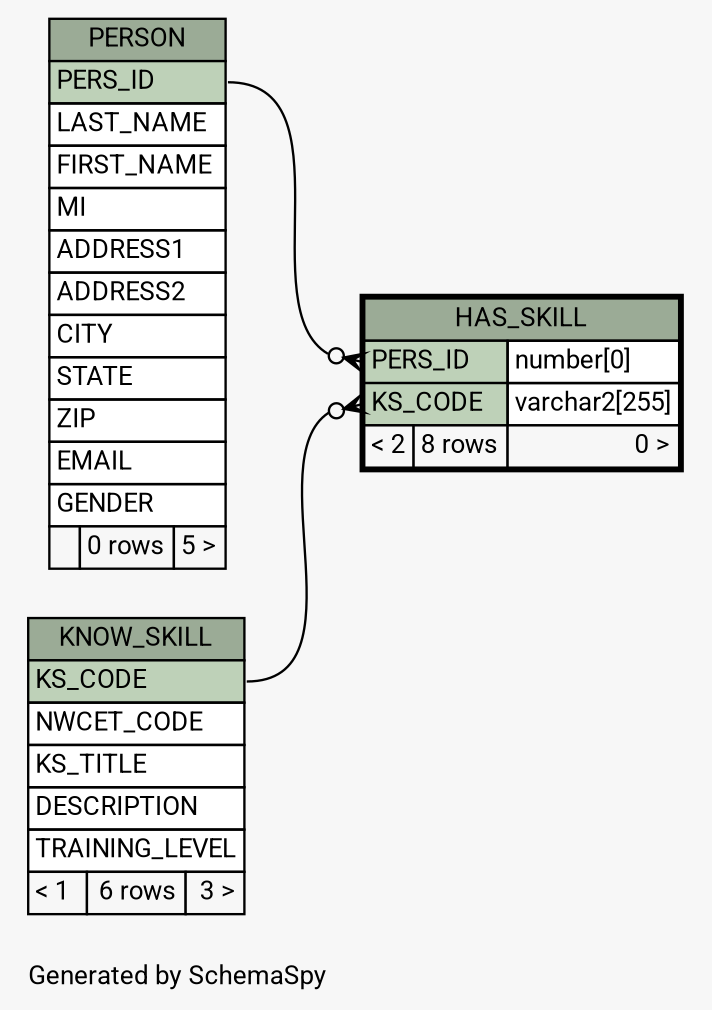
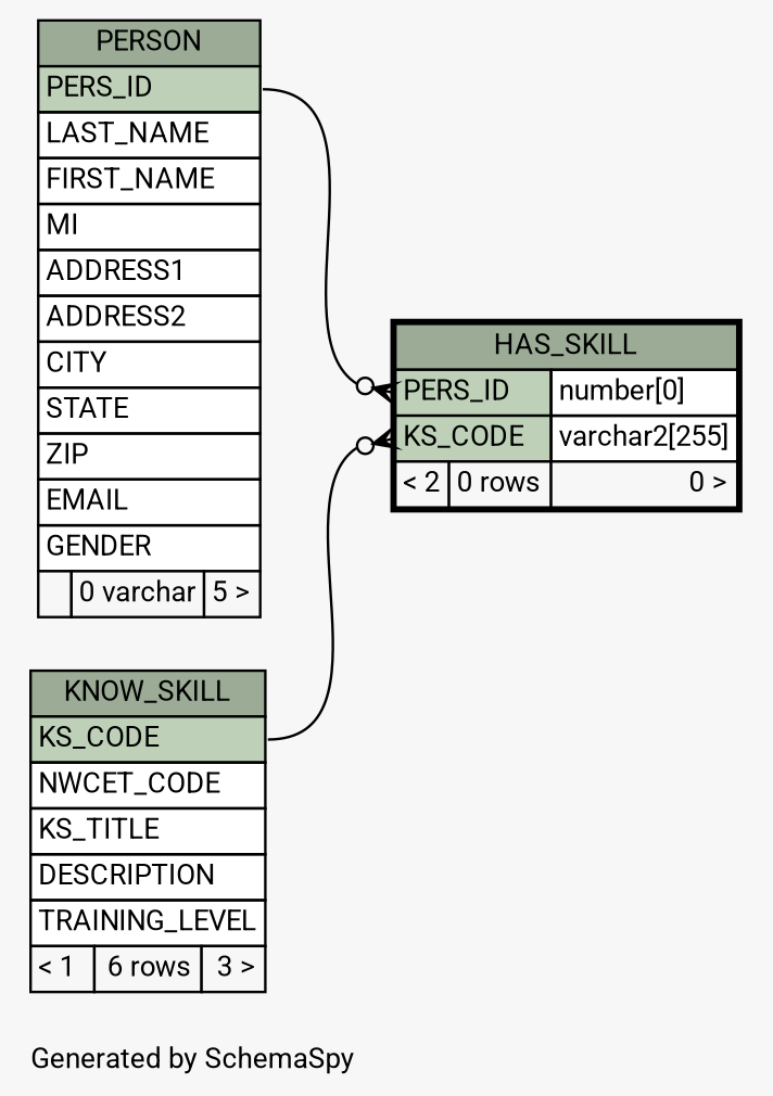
  digraph {
    bgcolor="#f7f7f7"
    fontname=Roboto
    fontsize=11
    label="\nGenerated by SchemaSpy"
    labeljust=l
    nodesep=0.18
    rankdir=RL
    ranksep=0.46
    node [fontname=Roboto fontsize=11 shape=plaintext]
    edge [arrowhead=none arrowsize=0.8 arrowtail=crowodot dir=back fontname=Roboto]
-   n1 [label=<     <TABLE BORDER="2" CELLBORDER="1" CELLSPACING="0" BGCOLOR="#ffffff">       <TR><TD COLSPAN="3" BGCOLOR="#9bab96" ALIGN="CENTER">HAS_SKILL</TD></TR>       <TR><TD PORT="PERS_ID" COLSPAN="2" BGCOLOR="#bed1b8" ALIGN="LEFT">PERS_ID</TD><TD PORT="PERS_ID.type" ALIGN="LEFT">number[0]</TD></TR>       <TR><TD PORT="KS_CODE" COLSPAN="2" BGCOLOR="#bed1b8" ALIGN="LEFT">KS_CODE</TD><TD PORT="KS_CODE.type" ALIGN="LEFT">varchar2[255]</TD></TR>       <TR><TD ALIGN="LEFT" BGCOLOR="#f7f7f7">&lt; 2</TD><TD ALIGN="RIGHT" BGCOLOR="#f7f7f7">8 rows</TD><TD ALIGN="RIGHT" BGCOLOR="#f7f7f7">0 &gt;</TD></TR>     </TABLE>>]
+   n1 [label=<     <TABLE BORDER="2" CELLBORDER="1" CELLSPACING="0" BGCOLOR="#ffffff">       <TR><TD COLSPAN="3" BGCOLOR="#9bab96" ALIGN="CENTER">HAS_SKILL</TD></TR>       <TR><TD PORT="PERS_ID" COLSPAN="2" BGCOLOR="#bed1b8" ALIGN="LEFT">PERS_ID</TD><TD PORT="PERS_ID.type" ALIGN="LEFT">number[0]</TD></TR>       <TR><TD PORT="KS_CODE" COLSPAN="2" BGCOLOR="#bed1b8" ALIGN="LEFT">KS_CODE</TD><TD PORT="KS_CODE.type" ALIGN="LEFT">varchar2[255]</TD></TR>       <TR><TD ALIGN="LEFT" BGCOLOR="#f7f7f7">&lt; 2</TD><TD ALIGN="RIGHT" BGCOLOR="#f7f7f7">0 rows</TD><TD ALIGN="RIGHT" BGCOLOR="#f7f7f7">0 &gt;</TD></TR>     </TABLE>>]
    n2 [label=<     <TABLE BORDER="0" CELLBORDER="1" CELLSPACING="0" BGCOLOR="#ffffff">       <TR><TD COLSPAN="3" BGCOLOR="#9bab96" ALIGN="CENTER">KNOW_SKILL</TD></TR>       <TR><TD PORT="KS_CODE" COLSPAN="3" BGCOLOR="#bed1b8" ALIGN="LEFT">KS_CODE</TD></TR>       <TR><TD PORT="NWCET_CODE" COLSPAN="3" ALIGN="LEFT">NWCET_CODE</TD></TR>       <TR><TD PORT="KS_TITLE" COLSPAN="3" ALIGN="LEFT">KS_TITLE</TD></TR>       <TR><TD PORT="DESCRIPTION" COLSPAN="3" ALIGN="LEFT">DESCRIPTION</TD></TR>       <TR><TD PORT="TRAINING_LEVEL" COLSPAN="3" ALIGN="LEFT">TRAINING_LEVEL</TD></TR>       <TR><TD ALIGN="LEFT" BGCOLOR="#f7f7f7">&lt; 1</TD><TD ALIGN="RIGHT" BGCOLOR="#f7f7f7">6 rows</TD><TD ALIGN="RIGHT" BGCOLOR="#f7f7f7">3 &gt;</TD></TR>     </TABLE>>]
-   n3 [label=<     <TABLE BORDER="0" CELLBORDER="1" CELLSPACING="0" BGCOLOR="#ffffff">       <TR><TD COLSPAN="3" BGCOLOR="#9bab96" ALIGN="CENTER">PERSON</TD></TR>       <TR><TD PORT="PERS_ID" COLSPAN="3" BGCOLOR="#bed1b8" ALIGN="LEFT">PERS_ID</TD></TR>       <TR><TD PORT="LAST_NAME" COLSPAN="3" ALIGN="LEFT">LAST_NAME</TD></TR>       <TR><TD PORT="FIRST_NAME" COLSPAN="3" ALIGN="LEFT">FIRST_NAME</TD></TR>       <TR><TD PORT="MI" COLSPAN="3" ALIGN="LEFT">MI</TD></TR>       <TR><TD PORT="ADDRESS1" COLSPAN="3" ALIGN="LEFT">ADDRESS1</TD></TR>       <TR><TD PORT="ADDRESS2" COLSPAN="3" ALIGN="LEFT">ADDRESS2</TD></TR>       <TR><TD PORT="CITY" COLSPAN="3" ALIGN="LEFT">CITY</TD></TR>       <TR><TD PORT="STATE" COLSPAN="3" ALIGN="LEFT">STATE</TD></TR>       <TR><TD PORT="ZIP" COLSPAN="3" ALIGN="LEFT">ZIP</TD></TR>       <TR><TD PORT="EMAIL" COLSPAN="3" ALIGN="LEFT">EMAIL</TD></TR>       <TR><TD PORT="GENDER" COLSPAN="3" ALIGN="LEFT">GENDER</TD></TR>       <TR><TD ALIGN="LEFT" BGCOLOR="#f7f7f7">  </TD><TD ALIGN="RIGHT" BGCOLOR="#f7f7f7">0 rows</TD><TD ALIGN="RIGHT" BGCOLOR="#f7f7f7">5 &gt;</TD></TR>     </TABLE>>]
+   n3 [label=<     <TABLE BORDER="0" CELLBORDER="1" CELLSPACING="0" BGCOLOR="#ffffff">       <TR><TD COLSPAN="3" BGCOLOR="#9bab96" ALIGN="CENTER">PERSON</TD></TR>       <TR><TD PORT="PERS_ID" COLSPAN="3" BGCOLOR="#bed1b8" ALIGN="LEFT">PERS_ID</TD></TR>       <TR><TD PORT="LAST_NAME" COLSPAN="3" ALIGN="LEFT">LAST_NAME</TD></TR>       <TR><TD PORT="FIRST_NAME" COLSPAN="3" ALIGN="LEFT">FIRST_NAME</TD></TR>       <TR><TD PORT="MI" COLSPAN="3" ALIGN="LEFT">MI</TD></TR>       <TR><TD PORT="ADDRESS1" COLSPAN="3" ALIGN="LEFT">ADDRESS1</TD></TR>       <TR><TD PORT="ADDRESS2" COLSPAN="3" ALIGN="LEFT">ADDRESS2</TD></TR>       <TR><TD PORT="CITY" COLSPAN="3" ALIGN="LEFT">CITY</TD></TR>       <TR><TD PORT="STATE" COLSPAN="3" ALIGN="LEFT">STATE</TD></TR>       <TR><TD PORT="ZIP" COLSPAN="3" ALIGN="LEFT">ZIP</TD></TR>       <TR><TD PORT="EMAIL" COLSPAN="3" ALIGN="LEFT">EMAIL</TD></TR>       <TR><TD PORT="GENDER" COLSPAN="3" ALIGN="LEFT">GENDER</TD></TR>       <TR><TD ALIGN="LEFT" BGCOLOR="#f7f7f7">  </TD><TD ALIGN="RIGHT" BGCOLOR="#f7f7f7">0 varchar</TD><TD ALIGN="RIGHT" BGCOLOR="#f7f7f7">5 &gt;</TD></TR>     </TABLE>>]
    n1 -> n2 [headport="KS_CODE:e" tailport="KS_CODE:w"]
    n1 -> n3 [headport="PERS_ID:e" tailport="PERS_ID:w"]
  }
